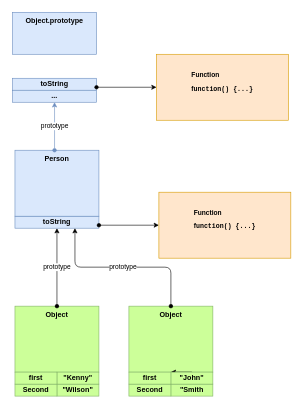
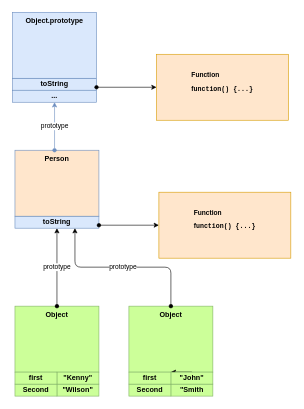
  <mxCell id="0" />
  <mxCell id="1" parent="0" />
  <mxCell id="2" value="Object&lt;div style=&quot;text-align: justify&quot;&gt;&lt;/div&gt;" style="rounded=0;whiteSpace=wrap;html=1;strokeColor=#82b366;fillColor=#CCFF99;fontStyle=1;verticalAlign=top;" vertex="1" parent="1"><mxGeometry x="24" y="510" width="140" height="110" as="geometry" /></mxCell>
  <mxCell id="3" value="toString" style="rounded=0;whiteSpace=wrap;html=1;strokeColor=#6c8ebf;fillColor=#dae8fc;fontStyle=1" vertex="1" parent="1"><mxGeometry x="20" y="130" width="140" height="20" as="geometry" /></mxCell>
- <mxCell id="4" value="Object.prototype&lt;div style=&quot;text-align: justify&quot;&gt;&lt;/div&gt;" style="rounded=0;whiteSpace=wrap;html=1;strokeColor=#6c8ebf;fillColor=#dae8fc;fontStyle=1;verticalAlign=top;" vertex="1" parent="1"><mxGeometry x="20" y="20" width="140" height="70" as="geometry" /></mxCell>
+ <mxCell id="4" value="Object.prototype&lt;div style=&quot;text-align: justify&quot;&gt;&lt;/div&gt;" style="rounded=0;whiteSpace=wrap;html=1;strokeColor=#6c8ebf;fillColor=#dae8fc;fontStyle=1;verticalAlign=top;" vertex="1" parent="1"><mxGeometry x="20" y="20" width="140" height="110" as="geometry" /></mxCell>
  <mxCell id="5" value="" style="endArrow=classic;html=1;endFill=1;startArrow=oval;startFill=1;exitX=1;exitY=0.75;exitDx=0;exitDy=0;entryX=0;entryY=0.5;entryDx=0;entryDy=0;" edge="1" parent="1" source="3" target="6"><mxGeometry width="50" height="50" relative="1" as="geometry"><mxPoint x="230" y="0" as="sourcePoint" /><mxPoint x="280" y="-50" as="targetPoint" /></mxGeometry></mxCell>
  <mxCell id="6" value="&lt;p class=&quot;SourceCodeCxSpFirst&quot; style=&quot;text-align: left ; font-size: 11px ; line-height: 80%&quot;&gt;&lt;font style=&quot;font-size: 11px&quot;&gt;Function&lt;/font&gt;&lt;/p&gt;&lt;p class=&quot;SourceCodeCxSpFirst&quot; style=&quot;text-align: left ; font-size: 11px&quot;&gt;&lt;font style=&quot;font-size: 11px&quot;&gt;f&lt;font face=&quot;Courier New&quot;&gt;unction()&amp;nbsp;{...}&lt;/font&gt;&lt;/font&gt;&lt;/p&gt;&lt;br&gt;&lt;div style=&quot;text-align: justify&quot;&gt;&lt;/div&gt;" style="rounded=0;whiteSpace=wrap;html=1;strokeColor=#d79b00;fillColor=#ffe6cc;fontStyle=1" vertex="1" parent="1"><mxGeometry x="260" y="90" width="220" height="110" as="geometry" /></mxCell>
  <mxCell id="7" value="..." style="rounded=0;whiteSpace=wrap;html=1;strokeColor=#6c8ebf;fillColor=#dae8fc;fontStyle=1" vertex="1" parent="1"><mxGeometry x="20" y="150" width="140" height="20" as="geometry" /></mxCell>
  <mxCell id="8" value="prototype" style="endArrow=classic;html=1;endFill=1;startArrow=oval;startFill=1;exitX=0.5;exitY=0;exitDx=0;exitDy=0;entryX=0.5;entryY=1;entryDx=0;entryDy=0;" edge="1" parent="1" source="2" target="9"><mxGeometry width="50" height="50" relative="1" as="geometry"><mxPoint x="170" y="355" as="sourcePoint" /><mxPoint x="94" y="400" as="targetPoint" /></mxGeometry></mxCell>
  <mxCell id="9" value="toString" style="rounded=0;whiteSpace=wrap;html=1;strokeColor=#6c8ebf;fillColor=#dae8fc;fontStyle=1" vertex="1" parent="1"><mxGeometry x="24" y="360" width="140" height="20" as="geometry" /></mxCell>
- <mxCell id="10" value="Person&lt;div style=&quot;text-align: justify&quot;&gt;&lt;/div&gt;" style="rounded=0;whiteSpace=wrap;html=1;strokeColor=#6c8ebf;fillColor=#dae8fc;fontStyle=1;verticalAlign=top;" vertex="1" parent="1"><mxGeometry x="24" y="250" width="140" height="110" as="geometry" /></mxCell>
+ <mxCell id="10" value="Person&lt;div style=&quot;text-align: justify&quot;&gt;&lt;/div&gt;" style="rounded=0;whiteSpace=wrap;html=1;strokeColor=#6c8ebf;fillColor=#ffe6cc;fontStyle=1;verticalAlign=top;" vertex="1" parent="1"><mxGeometry x="24" y="250" width="140" height="110" as="geometry" /></mxCell>
  <mxCell id="11" value="" style="endArrow=classic;html=1;endFill=1;startArrow=oval;startFill=1;exitX=1;exitY=0.75;exitDx=0;exitDy=0;entryX=0;entryY=0.5;entryDx=0;entryDy=0;" edge="1" parent="1" source="9" target="12"><mxGeometry width="50" height="50" relative="1" as="geometry"><mxPoint x="234" y="230" as="sourcePoint" /><mxPoint x="284" y="180" as="targetPoint" /></mxGeometry></mxCell>
  <mxCell id="12" value="&lt;p class=&quot;SourceCodeCxSpFirst&quot; style=&quot;text-align: left ; font-size: 11px ; line-height: 80%&quot;&gt;&lt;font style=&quot;font-size: 11px&quot;&gt;Function&lt;/font&gt;&lt;/p&gt;&lt;p class=&quot;SourceCodeCxSpFirst&quot; style=&quot;text-align: left ; font-size: 11px&quot;&gt;&lt;font style=&quot;font-size: 11px&quot;&gt;f&lt;font face=&quot;Courier New&quot;&gt;unction()&amp;nbsp;{...}&lt;/font&gt;&lt;/font&gt;&lt;/p&gt;&lt;br&gt;&lt;div style=&quot;text-align: justify&quot;&gt;&lt;/div&gt;" style="rounded=0;whiteSpace=wrap;html=1;strokeColor=#d79b00;fillColor=#ffe6cc;fontStyle=1" vertex="1" parent="1"><mxGeometry x="264" y="320" width="220" height="110" as="geometry" /></mxCell>
  <mxCell id="13" value="prototype" style="endArrow=classic;html=1;endFill=1;startArrow=oval;startFill=1;fillColor=#dae8fc;strokeColor=#6c8ebf;" edge="1" parent="1"><mxGeometry width="50" height="50" relative="1" as="geometry"><mxPoint x="90" y="250" as="sourcePoint" /><mxPoint x="90" y="170" as="targetPoint" /></mxGeometry></mxCell>
  <mxCell id="14" value="Object&lt;div style=&quot;text-align: justify&quot;&gt;&lt;/div&gt;" style="rounded=0;whiteSpace=wrap;html=1;strokeColor=#82b366;fillColor=#CCFF99;fontStyle=1;verticalAlign=top;" vertex="1" parent="1"><mxGeometry x="214" y="510" width="140" height="110" as="geometry" /></mxCell>
  <mxCell id="15" value="prototype" style="endArrow=classic;html=1;endFill=1;startArrow=oval;startFill=1;exitX=0.5;exitY=0;exitDx=0;exitDy=0;edgeStyle=orthogonalEdgeStyle;" edge="1" parent="1" source="14" target="9"><mxGeometry width="50" height="50" relative="1" as="geometry"><mxPoint x="104" y="520" as="sourcePoint" /><mxPoint x="137.96" y="400.66" as="targetPoint" /><Array as="points"><mxPoint x="284" y="445" /><mxPoint x="124" y="445" /></Array></mxGeometry></mxCell>
  <mxCell id="16" value="&quot;Wilson&quot;" style="rounded=0;whiteSpace=wrap;html=1;strokeColor=#82b366;fillColor=#CCFF99;fontStyle=1" vertex="1" parent="1"><mxGeometry x="94" y="640" width="70" height="20" as="geometry" /></mxCell>
  <mxCell id="17" value="Second" style="rounded=0;whiteSpace=wrap;html=1;strokeColor=#82b366;fillColor=#CCFF99;fontStyle=1" vertex="1" parent="1"><mxGeometry x="24" y="640" width="70" height="20" as="geometry" /></mxCell>
  <mxCell id="18" value="&quot;Kenny&quot;" style="rounded=0;whiteSpace=wrap;html=1;strokeColor=#82b366;fillColor=#CCFF99;fontStyle=1" vertex="1" parent="1"><mxGeometry x="94" y="620" width="70" height="20" as="geometry" /></mxCell>
  <mxCell id="19" value="first" style="rounded=0;whiteSpace=wrap;html=1;strokeColor=#82b366;fillColor=#CCFF99;fontStyle=1" vertex="1" parent="1"><mxGeometry x="24" y="620" width="70" height="20" as="geometry" /></mxCell>
  <mxCell id="20" value="" style="edgeStyle=orthogonalEdgeStyle;rounded=0;orthogonalLoop=1;jettySize=auto;html=1;" edge="1" parent="1" source="21" target="14"><mxGeometry relative="1" as="geometry" /></mxCell>
  <mxCell id="21" value="&quot;Smith" style="rounded=0;whiteSpace=wrap;html=1;strokeColor=#82b366;fillColor=#CCFF99;fontStyle=1" vertex="1" parent="1"><mxGeometry x="284" y="640" width="70" height="20" as="geometry" /></mxCell>
  <mxCell id="22" value="Second" style="rounded=0;whiteSpace=wrap;html=1;strokeColor=#82b366;fillColor=#CCFF99;fontStyle=1" vertex="1" parent="1"><mxGeometry x="214" y="640" width="70" height="20" as="geometry" /></mxCell>
  <mxCell id="23" value="&quot;John&quot;" style="rounded=0;whiteSpace=wrap;html=1;strokeColor=#82b366;fillColor=#CCFF99;fontStyle=1" vertex="1" parent="1"><mxGeometry x="284" y="620" width="70" height="20" as="geometry" /></mxCell>
  <mxCell id="24" value="first" style="rounded=0;whiteSpace=wrap;html=1;strokeColor=#82b366;fillColor=#CCFF99;fontStyle=1" vertex="1" parent="1"><mxGeometry x="214" y="620" width="70" height="20" as="geometry" /></mxCell>
